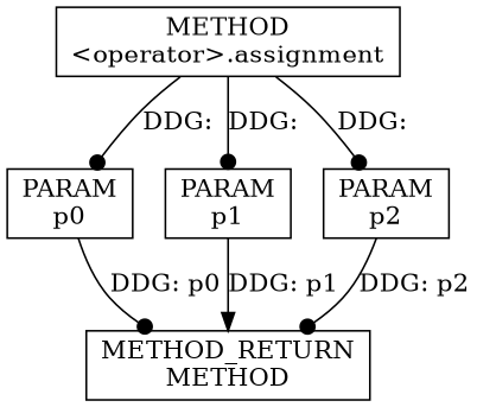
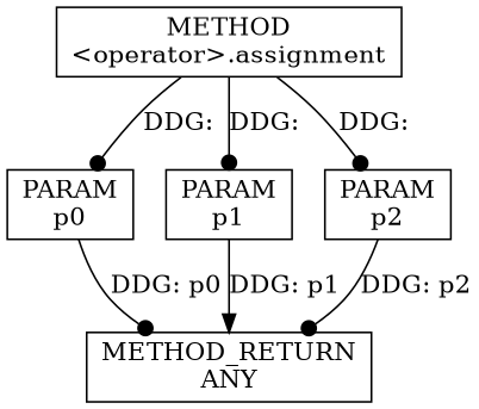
  digraph {
    node [shape=rect]
    edge [arrowhead=dot]
    n1 [label=<METHOD<BR/>&lt;operator&gt;.assignment>]
    n2 [label=<PARAM<BR/>p0>]
    n3 [label=<PARAM<BR/>p1>]
    n4 [label=<PARAM<BR/>p2>]
-   n5 [label=<METHOD_RETURN<BR/>METHOD>]
+   n5 [label=<METHOD_RETURN<BR/>ANY>]
    n1 -> n2 [label="DDG: "]
    n1 -> n3 [label="DDG: "]
    n1 -> n4 [label="DDG: "]
    n2 -> n5 [label="DDG: p0"]
    n3 -> n5 [label="DDG: p1" arrowhead=normal]
    n4 -> n5 [label="DDG: p2"]
  }
